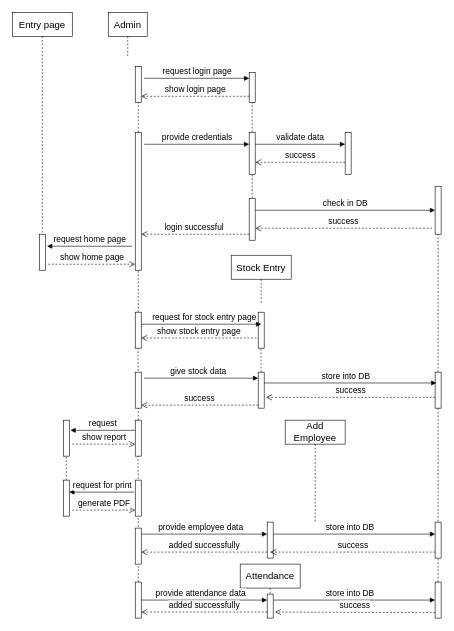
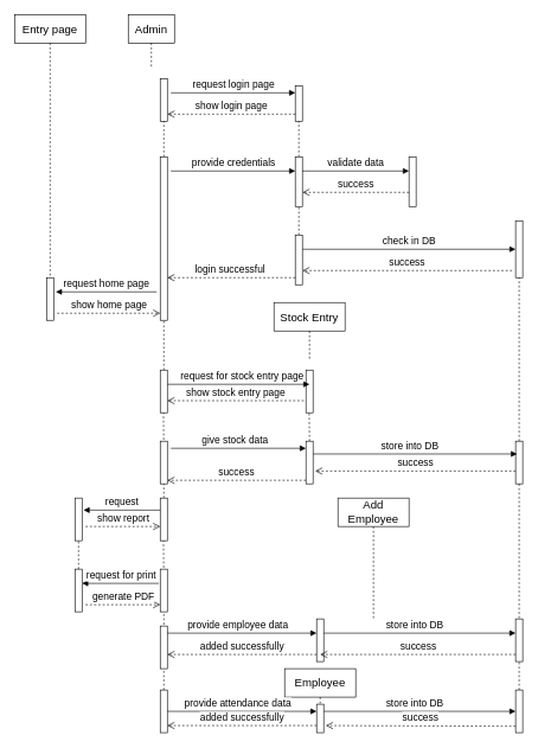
  <mxCell id="0" />
  <mxCell id="1" parent="0" />
  <mxCell id="2" value="&lt;font style=&quot;font-size: 16px;&quot;&gt;Admin&lt;/font&gt;" style="shape=umlLifeline;perimeter=lifelinePerimeter;whiteSpace=wrap;html=1;container=1;dropTarget=0;collapsible=0;recursiveResize=0;outlineConnect=0;portConstraint=eastwest;newEdgeStyle={&quot;curved&quot;:0,&quot;rounded&quot;:0};" vertex="1" parent="1"><mxGeometry x="180" y="20" width="65" height="75" as="geometry" /></mxCell>
  <mxCell id="3" value="" style="html=1;points=[[0,0,0,0,5],[0,1,0,0,-5],[1,0,0,0,5],[1,1,0,0,-5]];perimeter=orthogonalPerimeter;outlineConnect=0;targetShapes=umlLifeline;portConstraint=eastwest;newEdgeStyle={&quot;curved&quot;:0,&quot;rounded&quot;:0};" vertex="1" parent="1"><mxGeometry x="225" y="110" width="10" height="60" as="geometry" /></mxCell>
  <mxCell id="4" value="" style="endArrow=none;dashed=1;html=1;rounded=0;" edge="1" parent="1" target="3"><mxGeometry width="50" height="50" relative="1" as="geometry"><mxPoint x="230" y="220" as="sourcePoint" /><mxPoint x="510" y="160" as="targetPoint" /></mxGeometry></mxCell>
  <mxCell id="5" value="" style="html=1;points=[[0,0,0,0,5],[0,1,0,0,-5],[1,0,0,0,5],[1,1,0,0,-5]];perimeter=orthogonalPerimeter;outlineConnect=0;targetShapes=umlLifeline;portConstraint=eastwest;newEdgeStyle={&quot;curved&quot;:0,&quot;rounded&quot;:0};" vertex="1" parent="1"><mxGeometry x="415" y="120" width="10" height="50" as="geometry" /></mxCell>
  <mxCell id="6" value="&lt;font style=&quot;font-size: 14px;&quot;&gt;show login page&lt;/font&gt;" style="html=1;verticalAlign=bottom;endArrow=open;dashed=1;endSize=8;curved=0;rounded=0;" edge="1" parent="1" source="5" target="3"><mxGeometry relative="1" as="geometry"><mxPoint x="380" y="180" as="sourcePoint" /><mxPoint x="240" y="170" as="targetPoint" /><Array as="points"><mxPoint x="330" y="160" /></Array></mxGeometry></mxCell>
  <mxCell id="7" value="" style="html=1;points=[[0,0,0,0,5],[0,1,0,0,-5],[1,0,0,0,5],[1,1,0,0,-5]];perimeter=orthogonalPerimeter;outlineConnect=0;targetShapes=umlLifeline;portConstraint=eastwest;newEdgeStyle={&quot;curved&quot;:0,&quot;rounded&quot;:0};" vertex="1" parent="1"><mxGeometry x="225" y="220" width="10" height="230" as="geometry" /></mxCell>
  <mxCell id="8" value="&lt;font style=&quot;font-size: 14px;&quot;&gt;request login page&lt;/font&gt;" style="html=1;verticalAlign=bottom;endArrow=block;curved=0;rounded=0;" edge="1" parent="1" target="5"><mxGeometry width="80" relative="1" as="geometry"><mxPoint x="240" y="130" as="sourcePoint" /><mxPoint x="530" y="190" as="targetPoint" /></mxGeometry></mxCell>
  <mxCell id="9" value="" style="endArrow=none;dashed=1;html=1;rounded=0;" edge="1" parent="1" target="5"><mxGeometry width="50" height="50" relative="1" as="geometry"><mxPoint x="420" y="220" as="sourcePoint" /><mxPoint x="420" y="180" as="targetPoint" /></mxGeometry></mxCell>
  <mxCell id="10" value="" style="html=1;points=[[0,0,0,0,5],[0,1,0,0,-5],[1,0,0,0,5],[1,1,0,0,-5]];perimeter=orthogonalPerimeter;outlineConnect=0;targetShapes=umlLifeline;portConstraint=eastwest;newEdgeStyle={&quot;curved&quot;:0,&quot;rounded&quot;:0};" vertex="1" parent="1"><mxGeometry x="415" y="220" width="10" height="70" as="geometry" /></mxCell>
  <mxCell id="11" value="" style="html=1;points=[[0,0,0,0,5],[0,1,0,0,-5],[1,0,0,0,5],[1,1,0,0,-5]];perimeter=orthogonalPerimeter;outlineConnect=0;targetShapes=umlLifeline;portConstraint=eastwest;newEdgeStyle={&quot;curved&quot;:0,&quot;rounded&quot;:0};" vertex="1" parent="1"><mxGeometry x="725" y="310" width="10" height="80" as="geometry" /></mxCell>
  <mxCell id="12" value="&lt;span style=&quot;font-size: 14px;&quot;&gt;provide credentials&lt;/span&gt;" style="html=1;verticalAlign=bottom;endArrow=block;curved=0;rounded=0;" edge="1" parent="1"><mxGeometry width="80" relative="1" as="geometry"><mxPoint x="240" y="240" as="sourcePoint" /><mxPoint x="415" y="240" as="targetPoint" /></mxGeometry></mxCell>
  <mxCell id="13" value="" style="html=1;points=[[0,0,0,0,5],[0,1,0,0,-5],[1,0,0,0,5],[1,1,0,0,-5]];perimeter=orthogonalPerimeter;outlineConnect=0;targetShapes=umlLifeline;portConstraint=eastwest;newEdgeStyle={&quot;curved&quot;:0,&quot;rounded&quot;:0};" vertex="1" parent="1"><mxGeometry x="575" y="220" width="10" height="70" as="geometry" /></mxCell>
  <mxCell id="14" value="&lt;span style=&quot;font-size: 14px;&quot;&gt;validate data&lt;/span&gt;" style="html=1;verticalAlign=bottom;endArrow=block;curved=0;rounded=0;" edge="1" parent="1" target="13"><mxGeometry width="80" relative="1" as="geometry"><mxPoint x="425" y="240" as="sourcePoint" /><mxPoint x="570" y="240" as="targetPoint" /></mxGeometry></mxCell>
  <mxCell id="15" value="&lt;span style=&quot;font-size: 14px;&quot;&gt;check in DB&lt;/span&gt;" style="html=1;verticalAlign=bottom;endArrow=block;curved=0;rounded=0;" edge="1" parent="1" target="11"><mxGeometry width="80" relative="1" as="geometry"><mxPoint x="425" y="350" as="sourcePoint" /><mxPoint x="720" y="350" as="targetPoint" /></mxGeometry></mxCell>
  <mxCell id="16" value="&lt;font style=&quot;font-size: 14px;&quot;&gt;success&lt;/font&gt;" style="html=1;verticalAlign=bottom;endArrow=open;dashed=1;endSize=8;curved=0;rounded=0;" edge="1" parent="1"><mxGeometry relative="1" as="geometry"><mxPoint x="720" y="380" as="sourcePoint" /><mxPoint x="425" y="380" as="targetPoint" /></mxGeometry></mxCell>
  <mxCell id="17" value="&lt;font style=&quot;font-size: 14px;&quot;&gt;success&lt;/font&gt;" style="html=1;verticalAlign=bottom;endArrow=open;dashed=1;endSize=8;curved=0;rounded=0;" edge="1" parent="1"><mxGeometry relative="1" as="geometry"><mxPoint x="575" y="270" as="sourcePoint" /><mxPoint x="425" y="270" as="targetPoint" /><Array as="points" /></mxGeometry></mxCell>
  <mxCell id="18" value="" style="endArrow=none;dashed=1;html=1;rounded=0;" edge="1" parent="1" target="10"><mxGeometry width="50" height="50" relative="1" as="geometry"><mxPoint x="420" y="330" as="sourcePoint" /><mxPoint x="420" y="300" as="targetPoint" /></mxGeometry></mxCell>
  <mxCell id="19" value="" style="html=1;points=[[0,0,0,0,5],[0,1,0,0,-5],[1,0,0,0,5],[1,1,0,0,-5]];perimeter=orthogonalPerimeter;outlineConnect=0;targetShapes=umlLifeline;portConstraint=eastwest;newEdgeStyle={&quot;curved&quot;:0,&quot;rounded&quot;:0};" vertex="1" parent="1"><mxGeometry x="415" y="330" width="10" height="70" as="geometry" /></mxCell>
  <mxCell id="20" value="&lt;font style=&quot;font-size: 14px;&quot;&gt;login successful&amp;nbsp;&lt;/font&gt;" style="html=1;verticalAlign=bottom;endArrow=open;dashed=1;endSize=8;curved=0;rounded=0;" edge="1" parent="1"><mxGeometry relative="1" as="geometry"><mxPoint x="415" y="390" as="sourcePoint" /><mxPoint x="235" y="390" as="targetPoint" /></mxGeometry></mxCell>
  <mxCell id="21" value="&lt;font style=&quot;font-size: 16px;&quot;&gt;Entry page&lt;/font&gt;" style="shape=umlLifeline;perimeter=lifelinePerimeter;whiteSpace=wrap;html=1;container=1;dropTarget=0;collapsible=0;recursiveResize=0;outlineConnect=0;portConstraint=eastwest;newEdgeStyle={&quot;curved&quot;:0,&quot;rounded&quot;:0};" vertex="1" parent="1"><mxGeometry x="20" y="20" width="100" height="380" as="geometry" /></mxCell>
  <mxCell id="22" value="" style="html=1;points=[[0,0,0,0,5],[0,1,0,0,-5],[1,0,0,0,5],[1,1,0,0,-5]];perimeter=orthogonalPerimeter;outlineConnect=0;targetShapes=umlLifeline;portConstraint=eastwest;newEdgeStyle={&quot;curved&quot;:0,&quot;rounded&quot;:0};" vertex="1" parent="1"><mxGeometry x="65" y="390" width="10" height="60" as="geometry" /></mxCell>
  <mxCell id="23" value="&lt;span style=&quot;font-size: 14px;&quot;&gt;request home page&lt;/span&gt;" style="html=1;verticalAlign=bottom;endArrow=block;curved=0;rounded=0;" edge="1" parent="1"><mxGeometry width="80" relative="1" as="geometry"><mxPoint x="220" y="410" as="sourcePoint" /><mxPoint x="78" y="410" as="targetPoint" /><Array as="points"><mxPoint x="163" y="410" /></Array></mxGeometry></mxCell>
  <mxCell id="24" value="&lt;font style=&quot;font-size: 14px;&quot;&gt;show home page&lt;/font&gt;" style="html=1;verticalAlign=bottom;endArrow=open;dashed=1;endSize=8;curved=0;rounded=0;exitX=1.5;exitY=0.167;exitDx=0;exitDy=0;exitPerimeter=0;" edge="1" parent="1"><mxGeometry relative="1" as="geometry"><mxPoint x="80" y="440" as="sourcePoint" /><mxPoint x="225" y="440" as="targetPoint" /></mxGeometry></mxCell>
  <mxCell id="25" value="&lt;font style=&quot;font-size: 16px;&quot;&gt;Stock Entry&lt;/font&gt;" style="shape=umlLifeline;perimeter=lifelinePerimeter;whiteSpace=wrap;html=1;container=1;dropTarget=0;collapsible=0;recursiveResize=0;outlineConnect=0;portConstraint=eastwest;newEdgeStyle={&quot;curved&quot;:0,&quot;rounded&quot;:0};" vertex="1" parent="1"><mxGeometry x="385" y="425" width="100" height="80" as="geometry" /></mxCell>
  <mxCell id="26" value="" style="html=1;points=[[0,0,0,0,5],[0,1,0,0,-5],[1,0,0,0,5],[1,1,0,0,-5]];perimeter=orthogonalPerimeter;outlineConnect=0;targetShapes=umlLifeline;portConstraint=eastwest;newEdgeStyle={&quot;curved&quot;:0,&quot;rounded&quot;:0};" vertex="1" parent="1"><mxGeometry x="430" y="520" width="10" height="60" as="geometry" /></mxCell>
  <mxCell id="27" value="" style="endArrow=none;dashed=1;html=1;rounded=0;" edge="1" parent="1" target="7"><mxGeometry width="50" height="50" relative="1" as="geometry"><mxPoint x="230" y="550" as="sourcePoint" /><mxPoint x="380" y="570" as="targetPoint" /></mxGeometry></mxCell>
  <mxCell id="28" value="" style="html=1;points=[[0,0,0,0,5],[0,1,0,0,-5],[1,0,0,0,5],[1,1,0,0,-5]];perimeter=orthogonalPerimeter;outlineConnect=0;targetShapes=umlLifeline;portConstraint=eastwest;newEdgeStyle={&quot;curved&quot;:0,&quot;rounded&quot;:0};" vertex="1" parent="1"><mxGeometry x="225" y="520" width="10" height="60" as="geometry" /></mxCell>
  <mxCell id="29" value="&lt;span style=&quot;font-size: 14px;&quot;&gt;request for stock entry page&lt;/span&gt;" style="html=1;verticalAlign=bottom;endArrow=block;curved=0;rounded=0;entryX=0.5;entryY=0.333;entryDx=0;entryDy=0;entryPerimeter=0;" edge="1" parent="1" target="26"><mxGeometry x="0.05" width="80" relative="1" as="geometry"><mxPoint x="235" y="540" as="sourcePoint" /><mxPoint x="410" y="540" as="targetPoint" /><mxPoint as="offset" /></mxGeometry></mxCell>
  <mxCell id="30" value="&lt;font style=&quot;font-size: 14px;&quot;&gt;show stock entry page&lt;/font&gt;" style="html=1;verticalAlign=bottom;endArrow=open;dashed=1;endSize=8;curved=0;rounded=0;exitX=-0.3;exitY=0.717;exitDx=0;exitDy=0;exitPerimeter=0;" edge="1" parent="1" source="26" target="28"><mxGeometry relative="1" as="geometry"><mxPoint x="280" y="600" as="sourcePoint" /><mxPoint x="-15" y="600" as="targetPoint" /></mxGeometry></mxCell>
  <mxCell id="31" value="" style="endArrow=none;dashed=1;html=1;rounded=0;" edge="1" parent="1"><mxGeometry width="50" height="50" relative="1" as="geometry"><mxPoint x="230" y="630" as="sourcePoint" /><mxPoint x="229.5" y="580" as="targetPoint" /></mxGeometry></mxCell>
  <mxCell id="32" value="" style="html=1;points=[[0,0,0,0,5],[0,1,0,0,-5],[1,0,0,0,5],[1,1,0,0,-5]];perimeter=orthogonalPerimeter;outlineConnect=0;targetShapes=umlLifeline;portConstraint=eastwest;newEdgeStyle={&quot;curved&quot;:0,&quot;rounded&quot;:0};" vertex="1" parent="1"><mxGeometry x="225" y="620" width="10" height="60" as="geometry" /></mxCell>
  <mxCell id="33" value="" style="endArrow=none;dashed=1;html=1;rounded=0;" edge="1" parent="1"><mxGeometry width="50" height="50" relative="1" as="geometry"><mxPoint x="435" y="620" as="sourcePoint" /><mxPoint x="434.5" y="580" as="targetPoint" /></mxGeometry></mxCell>
  <mxCell id="34" value="" style="html=1;points=[[0,0,0,0,5],[0,1,0,0,-5],[1,0,0,0,5],[1,1,0,0,-5]];perimeter=orthogonalPerimeter;outlineConnect=0;targetShapes=umlLifeline;portConstraint=eastwest;newEdgeStyle={&quot;curved&quot;:0,&quot;rounded&quot;:0};" vertex="1" parent="1"><mxGeometry x="430" y="620" width="10" height="60" as="geometry" /></mxCell>
  <mxCell id="35" value="&lt;span style=&quot;font-size: 14px;&quot;&gt;give stock data&lt;/span&gt;" style="html=1;verticalAlign=bottom;endArrow=block;curved=0;rounded=0;entryX=0.5;entryY=0.333;entryDx=0;entryDy=0;entryPerimeter=0;" edge="1" parent="1"><mxGeometry x="-0.053" width="80" relative="1" as="geometry"><mxPoint x="240" y="630" as="sourcePoint" /><mxPoint x="430" y="630" as="targetPoint" /><mxPoint as="offset" /></mxGeometry></mxCell>
  <mxCell id="36" value="" style="endArrow=none;dashed=1;html=1;rounded=0;" edge="1" parent="1" source="37" target="11"><mxGeometry width="50" height="50" relative="1" as="geometry"><mxPoint x="730" y="600" as="sourcePoint" /><mxPoint x="450" y="520" as="targetPoint" /></mxGeometry></mxCell>
  <mxCell id="37" value="" style="html=1;points=[[0,0,0,0,5],[0,1,0,0,-5],[1,0,0,0,5],[1,1,0,0,-5]];perimeter=orthogonalPerimeter;outlineConnect=0;targetShapes=umlLifeline;portConstraint=eastwest;newEdgeStyle={&quot;curved&quot;:0,&quot;rounded&quot;:0};" vertex="1" parent="1"><mxGeometry x="725" y="620" width="10" height="60" as="geometry" /></mxCell>
  <mxCell id="38" value="&lt;span style=&quot;font-size: 14px;&quot;&gt;store into DB&lt;/span&gt;" style="html=1;verticalAlign=bottom;endArrow=block;curved=0;rounded=0;entryX=0.2;entryY=0.3;entryDx=0;entryDy=0;entryPerimeter=0;" edge="1" parent="1" source="34" target="37"><mxGeometry x="-0.053" width="80" relative="1" as="geometry"><mxPoint x="520" y="610" as="sourcePoint" /><mxPoint x="710" y="610" as="targetPoint" /><mxPoint as="offset" /></mxGeometry></mxCell>
  <mxCell id="39" value="&lt;font style=&quot;font-size: 14px;&quot;&gt;success&lt;/font&gt;" style="html=1;verticalAlign=bottom;endArrow=open;dashed=1;endSize=8;curved=0;rounded=0;entryX=1.3;entryY=0.7;entryDx=0;entryDy=0;entryPerimeter=0;" edge="1" parent="1" source="37" target="34"><mxGeometry relative="1" as="geometry"><mxPoint x="530" y="670" as="sourcePoint" /><mxPoint x="235" y="670" as="targetPoint" /></mxGeometry></mxCell>
  <mxCell id="40" value="&lt;font style=&quot;font-size: 14px;&quot;&gt;success&lt;/font&gt;" style="html=1;verticalAlign=bottom;endArrow=open;dashed=1;endSize=8;curved=0;rounded=0;entryX=1;entryY=1;entryDx=0;entryDy=-5;entryPerimeter=0;" edge="1" parent="1" source="34" target="32"><mxGeometry relative="1" as="geometry"><mxPoint x="210" y="760" as="sourcePoint" /><mxPoint x="-85" y="760" as="targetPoint" /></mxGeometry></mxCell>
  <mxCell id="41" value="" style="html=1;points=[[0,0,0,0,5],[0,1,0,0,-5],[1,0,0,0,5],[1,1,0,0,-5]];perimeter=orthogonalPerimeter;outlineConnect=0;targetShapes=umlLifeline;portConstraint=eastwest;newEdgeStyle={&quot;curved&quot;:0,&quot;rounded&quot;:0};" vertex="1" parent="1"><mxGeometry x="105" y="700" width="10" height="60" as="geometry" /></mxCell>
  <mxCell id="42" value="" style="endArrow=none;dashed=1;html=1;rounded=0;" edge="1" parent="1" target="32"><mxGeometry width="50" height="50" relative="1" as="geometry"><mxPoint x="230" y="700" as="sourcePoint" /><mxPoint x="209.5" y="700" as="targetPoint" /><Array as="points" /></mxGeometry></mxCell>
  <mxCell id="43" value="" style="html=1;points=[[0,0,0,0,5],[0,1,0,0,-5],[1,0,0,0,5],[1,1,0,0,-5]];perimeter=orthogonalPerimeter;outlineConnect=0;targetShapes=umlLifeline;portConstraint=eastwest;newEdgeStyle={&quot;curved&quot;:0,&quot;rounded&quot;:0};" vertex="1" parent="1"><mxGeometry x="225" y="700" width="10" height="60" as="geometry" /></mxCell>
  <mxCell id="44" value="&lt;font style=&quot;font-size: 14px;&quot;&gt;request&lt;/font&gt;" style="html=1;verticalAlign=bottom;endArrow=block;curved=0;rounded=0;entryX=1.2;entryY=0.283;entryDx=0;entryDy=0;entryPerimeter=0;" edge="1" parent="1" source="43" target="41"><mxGeometry width="80" relative="1" as="geometry"><mxPoint x="140" y="820" as="sourcePoint" /><mxPoint x="220" y="820" as="targetPoint" /><mxPoint as="offset" /></mxGeometry></mxCell>
  <mxCell id="45" value="&lt;font style=&quot;font-size: 14px;&quot;&gt;show report&lt;/font&gt;" style="html=1;verticalAlign=bottom;endArrow=open;dashed=1;endSize=8;curved=0;rounded=0;exitX=1.5;exitY=0.667;exitDx=0;exitDy=0;exitPerimeter=0;" edge="1" parent="1" source="41" target="43"><mxGeometry relative="1" as="geometry"><mxPoint x="360" y="710" as="sourcePoint" /><mxPoint x="280" y="710" as="targetPoint" /></mxGeometry></mxCell>
  <mxCell id="46" value="" style="endArrow=none;dashed=1;html=1;rounded=0;" edge="1" parent="1"><mxGeometry width="50" height="50" relative="1" as="geometry"><mxPoint x="230" y="810" as="sourcePoint" /><mxPoint x="229.5" y="760" as="targetPoint" /></mxGeometry></mxCell>
  <mxCell id="47" value="" style="html=1;points=[[0,0,0,0,5],[0,1,0,0,-5],[1,0,0,0,5],[1,1,0,0,-5]];perimeter=orthogonalPerimeter;outlineConnect=0;targetShapes=umlLifeline;portConstraint=eastwest;newEdgeStyle={&quot;curved&quot;:0,&quot;rounded&quot;:0};" vertex="1" parent="1"><mxGeometry x="225" y="800" width="10" height="60" as="geometry" /></mxCell>
  <mxCell id="48" value="" style="endArrow=none;dashed=1;html=1;rounded=0;" edge="1" parent="1"><mxGeometry width="50" height="50" relative="1" as="geometry"><mxPoint x="110" y="800" as="sourcePoint" /><mxPoint x="110" y="760" as="targetPoint" /><Array as="points"><mxPoint x="110" y="800" /></Array></mxGeometry></mxCell>
  <mxCell id="49" value="" style="html=1;points=[[0,0,0,0,5],[0,1,0,0,-5],[1,0,0,0,5],[1,1,0,0,-5]];perimeter=orthogonalPerimeter;outlineConnect=0;targetShapes=umlLifeline;portConstraint=eastwest;newEdgeStyle={&quot;curved&quot;:0,&quot;rounded&quot;:0};" vertex="1" parent="1"><mxGeometry x="105" y="800" width="10" height="60" as="geometry" /></mxCell>
  <mxCell id="50" value="&lt;font style=&quot;font-size: 14px;&quot;&gt;request for print&lt;/font&gt;" style="html=1;verticalAlign=bottom;endArrow=block;curved=0;rounded=0;entryX=1.2;entryY=0.283;entryDx=0;entryDy=0;entryPerimeter=0;" edge="1" parent="1"><mxGeometry x="-0.018" width="80" relative="1" as="geometry"><mxPoint x="223" y="820" as="sourcePoint" /><mxPoint x="115" y="820" as="targetPoint" /><mxPoint as="offset" /></mxGeometry></mxCell>
  <mxCell id="51" value="&lt;span style=&quot;font-size: 14px;&quot;&gt;generate PDF&lt;/span&gt;" style="html=1;verticalAlign=bottom;endArrow=open;dashed=1;endSize=8;curved=0;rounded=0;exitX=1.5;exitY=0.667;exitDx=0;exitDy=0;exitPerimeter=0;" edge="1" parent="1"><mxGeometry relative="1" as="geometry"><mxPoint x="120" y="850" as="sourcePoint" /><mxPoint x="225" y="850" as="targetPoint" /></mxGeometry></mxCell>
  <mxCell id="52" value="&lt;font style=&quot;font-size: 16px;&quot;&gt;Add Employee&lt;/font&gt;" style="shape=umlLifeline;perimeter=lifelinePerimeter;whiteSpace=wrap;html=1;container=1;dropTarget=0;collapsible=0;recursiveResize=0;outlineConnect=0;portConstraint=eastwest;newEdgeStyle={&quot;curved&quot;:0,&quot;rounded&quot;:0};" vertex="1" parent="1"><mxGeometry x="475" y="700" width="100" height="170" as="geometry" /></mxCell>
  <mxCell id="53" value="" style="endArrow=none;dashed=1;html=1;rounded=0;" edge="1" parent="1"><mxGeometry width="50" height="50" relative="1" as="geometry"><mxPoint x="230" y="890" as="sourcePoint" /><mxPoint x="230" y="860" as="targetPoint" /><Array as="points" /></mxGeometry></mxCell>
  <mxCell id="54" value="" style="html=1;points=[[0,0,0,0,5],[0,1,0,0,-5],[1,0,0,0,5],[1,1,0,0,-5]];perimeter=orthogonalPerimeter;outlineConnect=0;targetShapes=umlLifeline;portConstraint=eastwest;newEdgeStyle={&quot;curved&quot;:0,&quot;rounded&quot;:0};" vertex="1" parent="1"><mxGeometry x="225" y="880" width="10" height="60" as="geometry" /></mxCell>
  <mxCell id="55" value="" style="html=1;points=[[0,0,0,0,5],[0,1,0,0,-5],[1,0,0,0,5],[1,1,0,0,-5]];perimeter=orthogonalPerimeter;outlineConnect=0;targetShapes=umlLifeline;portConstraint=eastwest;newEdgeStyle={&quot;curved&quot;:0,&quot;rounded&quot;:0};" vertex="1" parent="1"><mxGeometry x="445" y="870" width="10" height="60" as="geometry" /></mxCell>
  <mxCell id="56" value="&lt;span style=&quot;font-size: 14px;&quot;&gt;provide employee data&lt;/span&gt;" style="html=1;verticalAlign=bottom;endArrow=block;curved=0;rounded=0;entryX=0.5;entryY=0.333;entryDx=0;entryDy=0;entryPerimeter=0;" edge="1" parent="1" source="54"><mxGeometry x="-0.053" width="80" relative="1" as="geometry"><mxPoint x="255" y="890" as="sourcePoint" /><mxPoint x="445" y="890" as="targetPoint" /><mxPoint as="offset" /></mxGeometry></mxCell>
  <mxCell id="57" value="" style="endArrow=none;dashed=1;html=1;rounded=0;exitX=0.5;exitY=-0.017;exitDx=0;exitDy=0;exitPerimeter=0;" edge="1" parent="1" source="58" target="37"><mxGeometry width="50" height="50" relative="1" as="geometry"><mxPoint x="730" y="860" as="sourcePoint" /><mxPoint x="759.5" y="700" as="targetPoint" /></mxGeometry></mxCell>
  <mxCell id="58" value="" style="html=1;points=[[0,0,0,0,5],[0,1,0,0,-5],[1,0,0,0,5],[1,1,0,0,-5]];perimeter=orthogonalPerimeter;outlineConnect=0;targetShapes=umlLifeline;portConstraint=eastwest;newEdgeStyle={&quot;curved&quot;:0,&quot;rounded&quot;:0};" vertex="1" parent="1"><mxGeometry x="725" y="870" width="10" height="60" as="geometry" /></mxCell>
  <mxCell id="59" value="&lt;span style=&quot;font-size: 14px;&quot;&gt;store into DB&lt;/span&gt;" style="html=1;verticalAlign=bottom;endArrow=block;curved=0;rounded=0;" edge="1" parent="1"><mxGeometry x="-0.053" width="80" relative="1" as="geometry"><mxPoint x="455" y="890" as="sourcePoint" /><mxPoint x="725" y="890" as="targetPoint" /><mxPoint as="offset" /></mxGeometry></mxCell>
  <mxCell id="60" value="&lt;font style=&quot;font-size: 14px;&quot;&gt;success&lt;/font&gt;" style="html=1;verticalAlign=bottom;endArrow=open;dashed=1;endSize=8;curved=0;rounded=0;" edge="1" parent="1"><mxGeometry x="-0.007" relative="1" as="geometry"><mxPoint x="725" y="920" as="sourcePoint" /><mxPoint x="450" y="920" as="targetPoint" /><mxPoint as="offset" /></mxGeometry></mxCell>
  <mxCell id="61" value="&lt;span style=&quot;font-size: 14px;&quot;&gt;added successfully&lt;/span&gt;" style="html=1;verticalAlign=bottom;endArrow=open;dashed=1;endSize=8;curved=0;rounded=0;" edge="1" parent="1" target="54"><mxGeometry relative="1" as="geometry"><mxPoint x="445" y="920" as="sourcePoint" /><mxPoint x="250" y="920" as="targetPoint" /></mxGeometry></mxCell>
- <mxCell id="62" value="&lt;span style=&quot;font-size: 16px;&quot;&gt;Attendance&lt;/span&gt;" style="shape=umlLifeline;perimeter=lifelinePerimeter;whiteSpace=wrap;html=1;container=1;dropTarget=0;collapsible=0;recursiveResize=0;outlineConnect=0;portConstraint=eastwest;newEdgeStyle={&quot;curved&quot;:0,&quot;rounded&quot;:0};" vertex="1" parent="1"><mxGeometry x="400" y="940" width="100" height="60" as="geometry" /></mxCell>
+ <mxCell id="62" value="&lt;span style=&quot;font-size: 16px;&quot;&gt;Employee&lt;/span&gt;" style="shape=umlLifeline;perimeter=lifelinePerimeter;whiteSpace=wrap;html=1;container=1;dropTarget=0;collapsible=0;recursiveResize=0;outlineConnect=0;portConstraint=eastwest;newEdgeStyle={&quot;curved&quot;:0,&quot;rounded&quot;:0};" vertex="1" parent="1"><mxGeometry x="400" y="940" width="100" height="60" as="geometry" /></mxCell>
  <mxCell id="63" value="" style="html=1;points=[[0,0,0,0,5],[0,1,0,0,-5],[1,0,0,0,5],[1,1,0,0,-5]];perimeter=orthogonalPerimeter;outlineConnect=0;targetShapes=umlLifeline;portConstraint=eastwest;newEdgeStyle={&quot;curved&quot;:0,&quot;rounded&quot;:0};" vertex="1" parent="1"><mxGeometry x="445" y="990" width="10" height="40" as="geometry" /></mxCell>
  <mxCell id="64" value="" style="endArrow=none;dashed=1;html=1;rounded=0;" edge="1" parent="1" target="54"><mxGeometry width="50" height="50" relative="1" as="geometry"><mxPoint x="230" y="970" as="sourcePoint" /><mxPoint x="230" y="960" as="targetPoint" /><Array as="points" /></mxGeometry></mxCell>
  <mxCell id="65" value="" style="html=1;points=[[0,0,0,0,5],[0,1,0,0,-5],[1,0,0,0,5],[1,1,0,0,-5]];perimeter=orthogonalPerimeter;outlineConnect=0;targetShapes=umlLifeline;portConstraint=eastwest;newEdgeStyle={&quot;curved&quot;:0,&quot;rounded&quot;:0};" vertex="1" parent="1"><mxGeometry x="225" y="970" width="10" height="60" as="geometry" /></mxCell>
  <mxCell id="66" value="&lt;span style=&quot;font-size: 14px;&quot;&gt;provide attendance data&lt;/span&gt;" style="html=1;verticalAlign=bottom;endArrow=block;curved=0;rounded=0;entryX=0.5;entryY=0.333;entryDx=0;entryDy=0;entryPerimeter=0;" edge="1" parent="1"><mxGeometry x="-0.053" width="80" relative="1" as="geometry"><mxPoint x="235" y="1000" as="sourcePoint" /><mxPoint x="445" y="1000" as="targetPoint" /><mxPoint as="offset" /></mxGeometry></mxCell>
  <mxCell id="67" value="" style="endArrow=none;dashed=1;html=1;rounded=0;" edge="1" parent="1" target="58"><mxGeometry width="50" height="50" relative="1" as="geometry"><mxPoint x="730" y="970" as="sourcePoint" /><mxPoint x="730" y="940" as="targetPoint" /><Array as="points" /></mxGeometry></mxCell>
  <mxCell id="68" value="" style="html=1;points=[[0,0,0,0,5],[0,1,0,0,-5],[1,0,0,0,5],[1,1,0,0,-5]];perimeter=orthogonalPerimeter;outlineConnect=0;targetShapes=umlLifeline;portConstraint=eastwest;newEdgeStyle={&quot;curved&quot;:0,&quot;rounded&quot;:0};" vertex="1" parent="1"><mxGeometry x="725" y="970" width="10" height="60" as="geometry" /></mxCell>
  <mxCell id="69" value="&lt;span style=&quot;font-size: 14px;&quot;&gt;store into DB&lt;/span&gt;" style="html=1;verticalAlign=bottom;endArrow=block;curved=0;rounded=0;" edge="1" parent="1"><mxGeometry x="-0.053" width="80" relative="1" as="geometry"><mxPoint x="455" y="1000" as="sourcePoint" /><mxPoint x="725" y="1000" as="targetPoint" /><mxPoint as="offset" /></mxGeometry></mxCell>
  <mxCell id="70" value="&lt;span style=&quot;font-size: 14px;&quot;&gt;success&lt;/span&gt;" style="html=1;verticalAlign=bottom;endArrow=open;dashed=1;endSize=8;curved=0;rounded=0;entryX=1.3;entryY=0.725;entryDx=0;entryDy=0;entryPerimeter=0;" edge="1" parent="1"><mxGeometry relative="1" as="geometry"><mxPoint x="725" y="1021" as="sourcePoint" /><mxPoint x="458" y="1020" as="targetPoint" /></mxGeometry></mxCell>
  <mxCell id="71" value="&lt;span style=&quot;font-size: 14px;&quot;&gt;added successfully&lt;/span&gt;" style="html=1;verticalAlign=bottom;endArrow=open;dashed=1;endSize=8;curved=0;rounded=0;" edge="1" parent="1"><mxGeometry relative="1" as="geometry"><mxPoint x="445" y="1020" as="sourcePoint" /><mxPoint x="235" y="1020" as="targetPoint" /></mxGeometry></mxCell>
